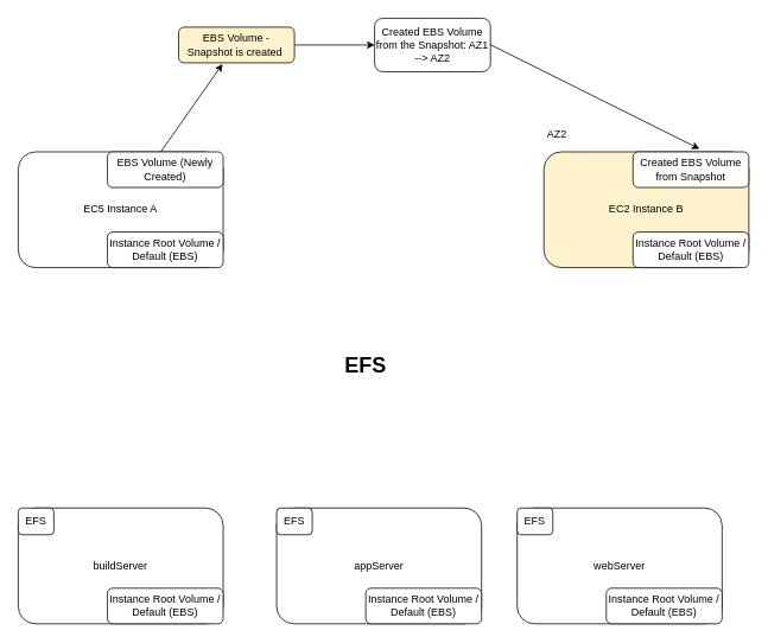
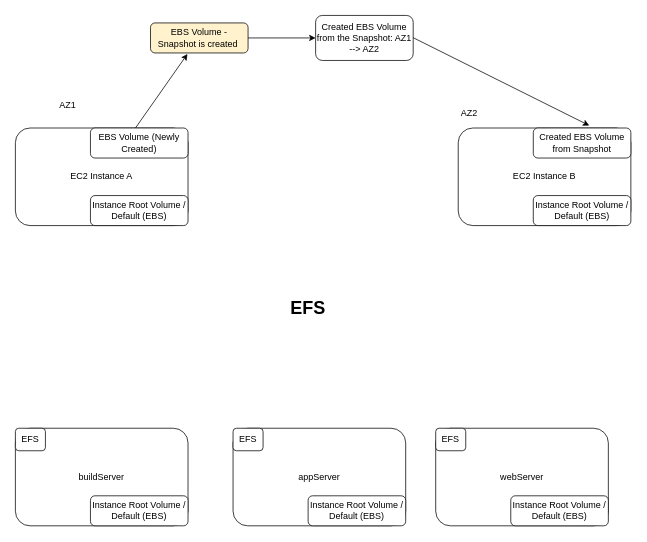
  <mxCell id="0" />
  <mxCell id="1" parent="0" />
- <mxCell id="2" value="EC5 Instance A" style="rounded=1;whiteSpace=wrap;html=1;" vertex="1" parent="1"><mxGeometry x="20" y="170" width="230" height="130" as="geometry" /></mxCell>
+ <mxCell id="2" value="EC2 Instance A" style="rounded=1;whiteSpace=wrap;html=1;" vertex="1" parent="1"><mxGeometry x="20" y="170" width="230" height="130" as="geometry" /></mxCell>
  <mxCell id="3" value="EBS Volume (Newly Created)" style="rounded=1;whiteSpace=wrap;html=1;" vertex="1" parent="1"><mxGeometry x="120" y="170" width="130" height="40" as="geometry" /></mxCell>
  <mxCell id="4" value="Instance Root Volume / Default (EBS)" style="rounded=1;whiteSpace=wrap;html=1;" vertex="1" parent="1"><mxGeometry x="120" y="260" width="130" height="40" as="geometry" /></mxCell>
+ <mxCell id="5" value="AZ1" style="text;html=1;strokeColor=none;fillColor=none;align=center;verticalAlign=middle;whiteSpace=wrap;rounded=0;" vertex="1" parent="1"><mxGeometry x="70" y="130" width="40" height="20" as="geometry" /></mxCell>
  <mxCell id="6" value="EBS Volume - Snapshot is created&amp;nbsp;" style="rounded=1;whiteSpace=wrap;html=1;fillColor=#fff2cc;" vertex="1" parent="1"><mxGeometry x="200" y="30" width="130" height="40" as="geometry" /></mxCell>
  <mxCell id="7" value="" style="endArrow=classic;html=1;entryX=0.379;entryY=1.033;entryDx=0;entryDy=0;entryPerimeter=0;" edge="1" parent="1" target="6"><mxGeometry width="50" height="50" relative="1" as="geometry"><mxPoint x="180" y="170" as="sourcePoint" /><mxPoint x="230" y="120" as="targetPoint" /></mxGeometry></mxCell>
  <mxCell id="8" value="Created EBS Volume from the Snapshot: AZ1 --&amp;gt; AZ2" style="rounded=1;whiteSpace=wrap;html=1;" vertex="1" parent="1"><mxGeometry x="420" y="20" width="130" height="60" as="geometry" /></mxCell>
  <mxCell id="9" value="" style="endArrow=classic;html=1;entryX=0;entryY=0.5;entryDx=0;entryDy=0;" edge="1" parent="1" target="8"><mxGeometry width="50" height="50" relative="1" as="geometry"><mxPoint x="330" y="50" as="sourcePoint" /><mxPoint x="380" y="0" as="targetPoint" /></mxGeometry></mxCell>
- <mxCell id="10" value="EC2 Instance B" style="rounded=1;whiteSpace=wrap;html=1;fillColor=#fff2cc;" vertex="1" parent="1"><mxGeometry x="610" y="170" width="230" height="130" as="geometry" /></mxCell>
+ <mxCell id="10" value="EC2 Instance B" style="rounded=1;whiteSpace=wrap;html=1;" vertex="1" parent="1"><mxGeometry x="610" y="170" width="230" height="130" as="geometry" /></mxCell>
  <mxCell id="11" value="Instance Root Volume / Default (EBS)" style="rounded=1;whiteSpace=wrap;html=1;" vertex="1" parent="1"><mxGeometry x="710" y="260" width="130" height="40" as="geometry" /></mxCell>
  <mxCell id="12" value="AZ2" style="text;html=1;strokeColor=none;fillColor=none;align=center;verticalAlign=middle;whiteSpace=wrap;rounded=0;" vertex="1" parent="1"><mxGeometry x="605" y="140" width="40" height="20" as="geometry" /></mxCell>
  <mxCell id="13" value="Created EBS Volume from Snapshot" style="rounded=1;whiteSpace=wrap;html=1;" vertex="1" parent="1"><mxGeometry x="710" y="170" width="130" height="40" as="geometry" /></mxCell>
  <mxCell id="14" value="" style="endArrow=classic;html=1;entryX=0.574;entryY=-0.083;entryDx=0;entryDy=0;entryPerimeter=0;" edge="1" parent="1" target="13"><mxGeometry width="50" height="50" relative="1" as="geometry"><mxPoint x="550" y="49.67" as="sourcePoint" /><mxPoint x="640" y="49.67" as="targetPoint" /></mxGeometry></mxCell>
  <mxCell id="15" value="&lt;b&gt;&lt;font style=&quot;font-size: 24px&quot;&gt;EFS&lt;/font&gt;&lt;/b&gt;" style="text;html=1;strokeColor=none;fillColor=none;align=center;verticalAlign=middle;whiteSpace=wrap;rounded=0;" vertex="1" parent="1"><mxGeometry x="390" y="400" width="40" height="20" as="geometry" /></mxCell>
  <mxCell id="16" value="buildServer" style="rounded=1;whiteSpace=wrap;html=1;" vertex="1" parent="1"><mxGeometry x="20" y="570" width="230" height="130" as="geometry" /></mxCell>
  <mxCell id="17" value="Instance Root Volume / Default (EBS)" style="rounded=1;whiteSpace=wrap;html=1;" vertex="1" parent="1"><mxGeometry x="120" y="660" width="130" height="40" as="geometry" /></mxCell>
  <mxCell id="18" value="appServer" style="rounded=1;whiteSpace=wrap;html=1;" vertex="1" parent="1"><mxGeometry x="310" y="570" width="230" height="130" as="geometry" /></mxCell>
  <mxCell id="19" value="Instance Root Volume / Default (EBS)" style="rounded=1;whiteSpace=wrap;html=1;" vertex="1" parent="1"><mxGeometry x="410" y="660" width="130" height="40" as="geometry" /></mxCell>
  <mxCell id="20" value="webServer" style="rounded=1;whiteSpace=wrap;html=1;" vertex="1" parent="1"><mxGeometry x="580" y="570" width="230" height="130" as="geometry" /></mxCell>
  <mxCell id="21" value="Instance Root Volume / Default (EBS)" style="rounded=1;whiteSpace=wrap;html=1;" vertex="1" parent="1"><mxGeometry x="680" y="660" width="130" height="40" as="geometry" /></mxCell>
  <mxCell id="22" value="EFS" style="rounded=1;whiteSpace=wrap;html=1;" vertex="1" parent="1"><mxGeometry x="20" y="570" width="40" height="30" as="geometry" /></mxCell>
  <mxCell id="23" value="EFS" style="rounded=1;whiteSpace=wrap;html=1;" vertex="1" parent="1"><mxGeometry x="310" y="570" width="40" height="30" as="geometry" /></mxCell>
  <mxCell id="24" value="EFS" style="rounded=1;whiteSpace=wrap;html=1;" vertex="1" parent="1"><mxGeometry x="580" y="570" width="40" height="30" as="geometry" /></mxCell>
